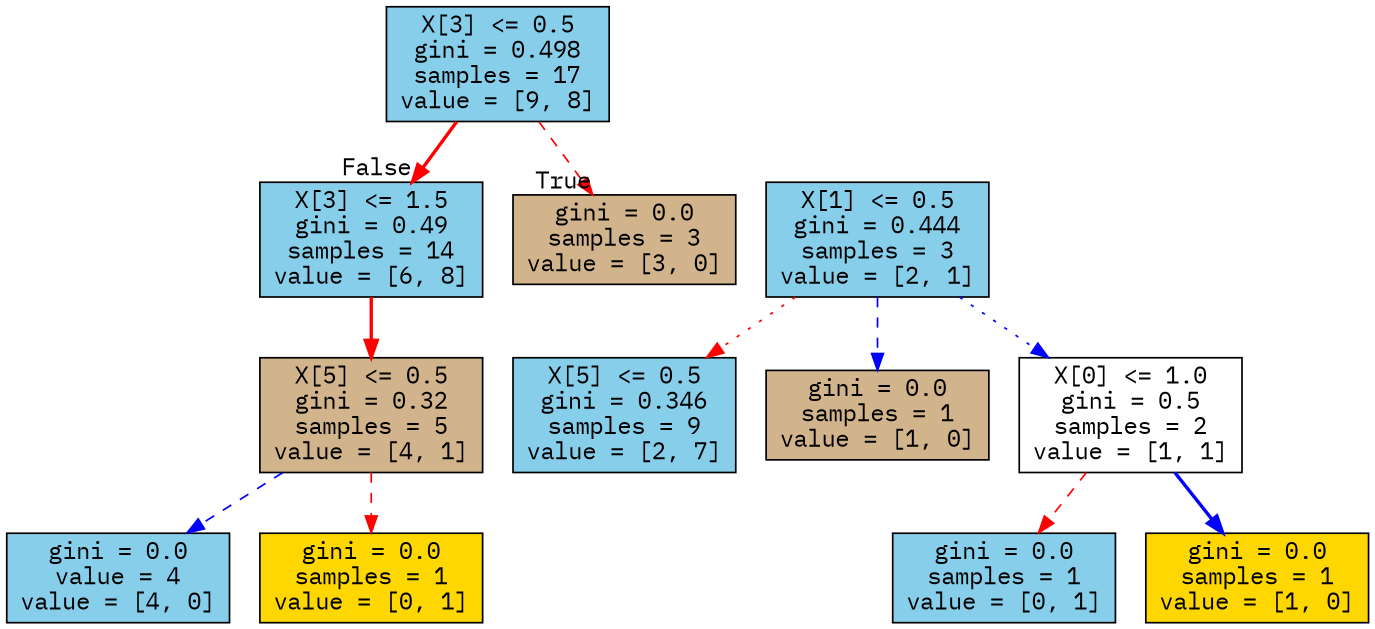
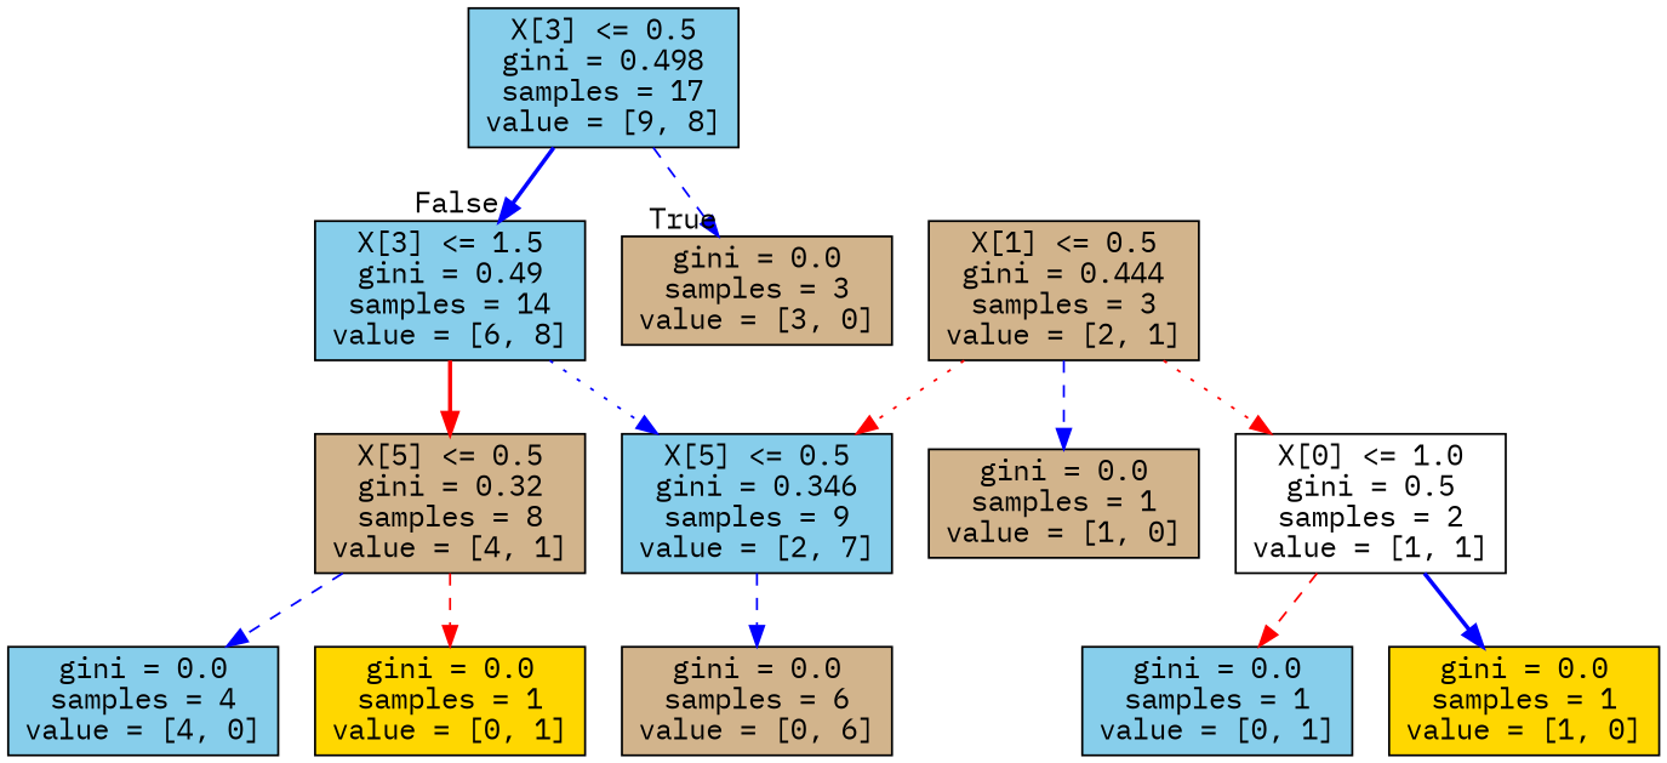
  digraph {
    fontname="IBM Plex Mono"
    node [fillcolor=skyblue fontname="IBM Plex Mono" shape=box style=filled]
    edge [color=blue fontname="IBM Plex Mono" style=dashed]
    n1 [label="X[3] <= 0.5\ngini = 0.498\nsamples = 17\nvalue = [9, 8]"]
    n2 [fillcolor=tan label="gini = 0.0\nsamples = 3\nvalue = [3, 0]"]
    n3 [label="X[3] <= 1.5\ngini = 0.49\nsamples = 14\nvalue = [6, 8]"]
    n4 [label="X[5] <= 0.5\ngini = 0.346\nsamples = 9\nvalue = [2, 7]"]
-   n5 [fillcolor=tan label="X[5] <= 0.5\ngini = 0.32\nsamples = 5\nvalue = [4, 1]"]
-   n7 [label="gini = 0.0\nvalue = 4\nvalue = [4, 0]"]
+   n5 [fillcolor=tan label="X[5] <= 0.5\ngini = 0.32\nsamples = 8\nvalue = [4, 1]"]
+   n6 [fillcolor=tan label="gini = 0.0\nsamples = 6\nvalue = [0, 6]"]
+   n7 [label="gini = 0.0\nsamples = 4\nvalue = [4, 0]"]
    n8 [fillcolor=gold label="gini = 0.0\nsamples = 1\nvalue = [0, 1]"]
-   n9 [label="X[1] <= 0.5\ngini = 0.444\nsamples = 3\nvalue = [2, 1]"]
+   n9 [fillcolor=tan label="X[1] <= 0.5\ngini = 0.444\nsamples = 3\nvalue = [2, 1]"]
    n10 [fillcolor=tan label="gini = 0.0\nsamples = 1\nvalue = [1, 0]"]
    n11 [fillcolor=white label="X[0] <= 1.0\ngini = 0.5\nsamples = 2\nvalue = [1, 1]"]
    n12 [fillcolor=gold label="gini = 0.0\nsamples = 1\nvalue = [1, 0]"]
    n13 [label="gini = 0.0\nsamples = 1\nvalue = [0, 1]"]
-   n1 -> n2 [color=red headlabel=True labelangle=45 labeldistance=2.5]
-   n1 -> n3 [color=red headlabel=False labelangle=-45 labeldistance=2.5 style=bold]
+   n1 -> n2 [headlabel=True labelangle=45 labeldistance=2.5]
+   n1 -> n3 [headlabel=False labelangle=-45 labeldistance=2.5 style=bold]
+   n3 -> n4 [style=dotted]
    n3 -> n5 [color=red style=bold]
+   n4 -> n6
    n5 -> n7
    n5 -> n8 [color=red]
    n9 -> n4 [color=red style=dotted]
    n9 -> n10
-   n9 -> n11 [style=dotted]
+   n9 -> n11 [color=red style=dotted]
    n11 -> n12 [style=bold]
    n11 -> n13 [color=red]
  }
